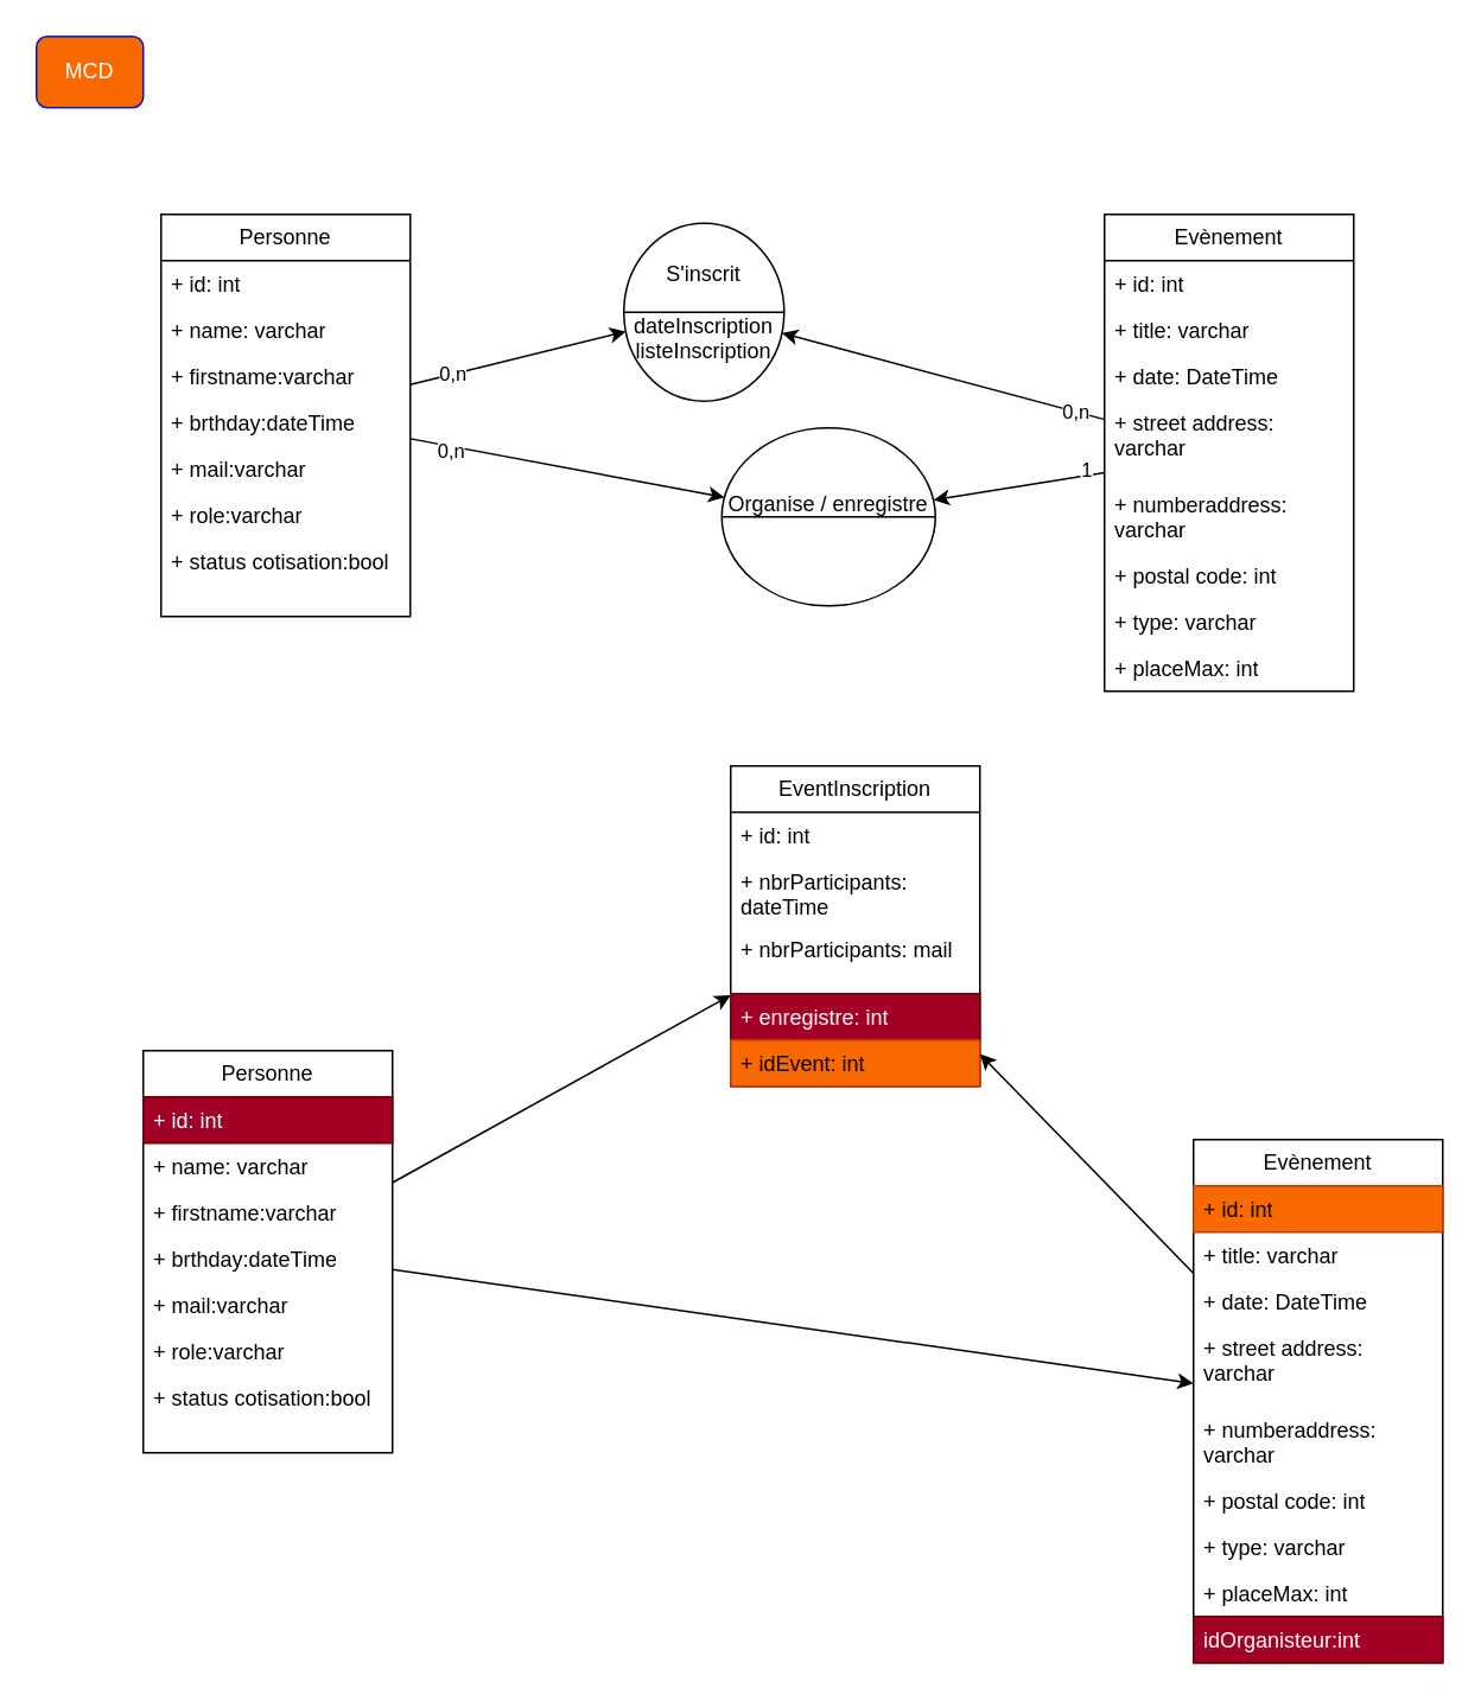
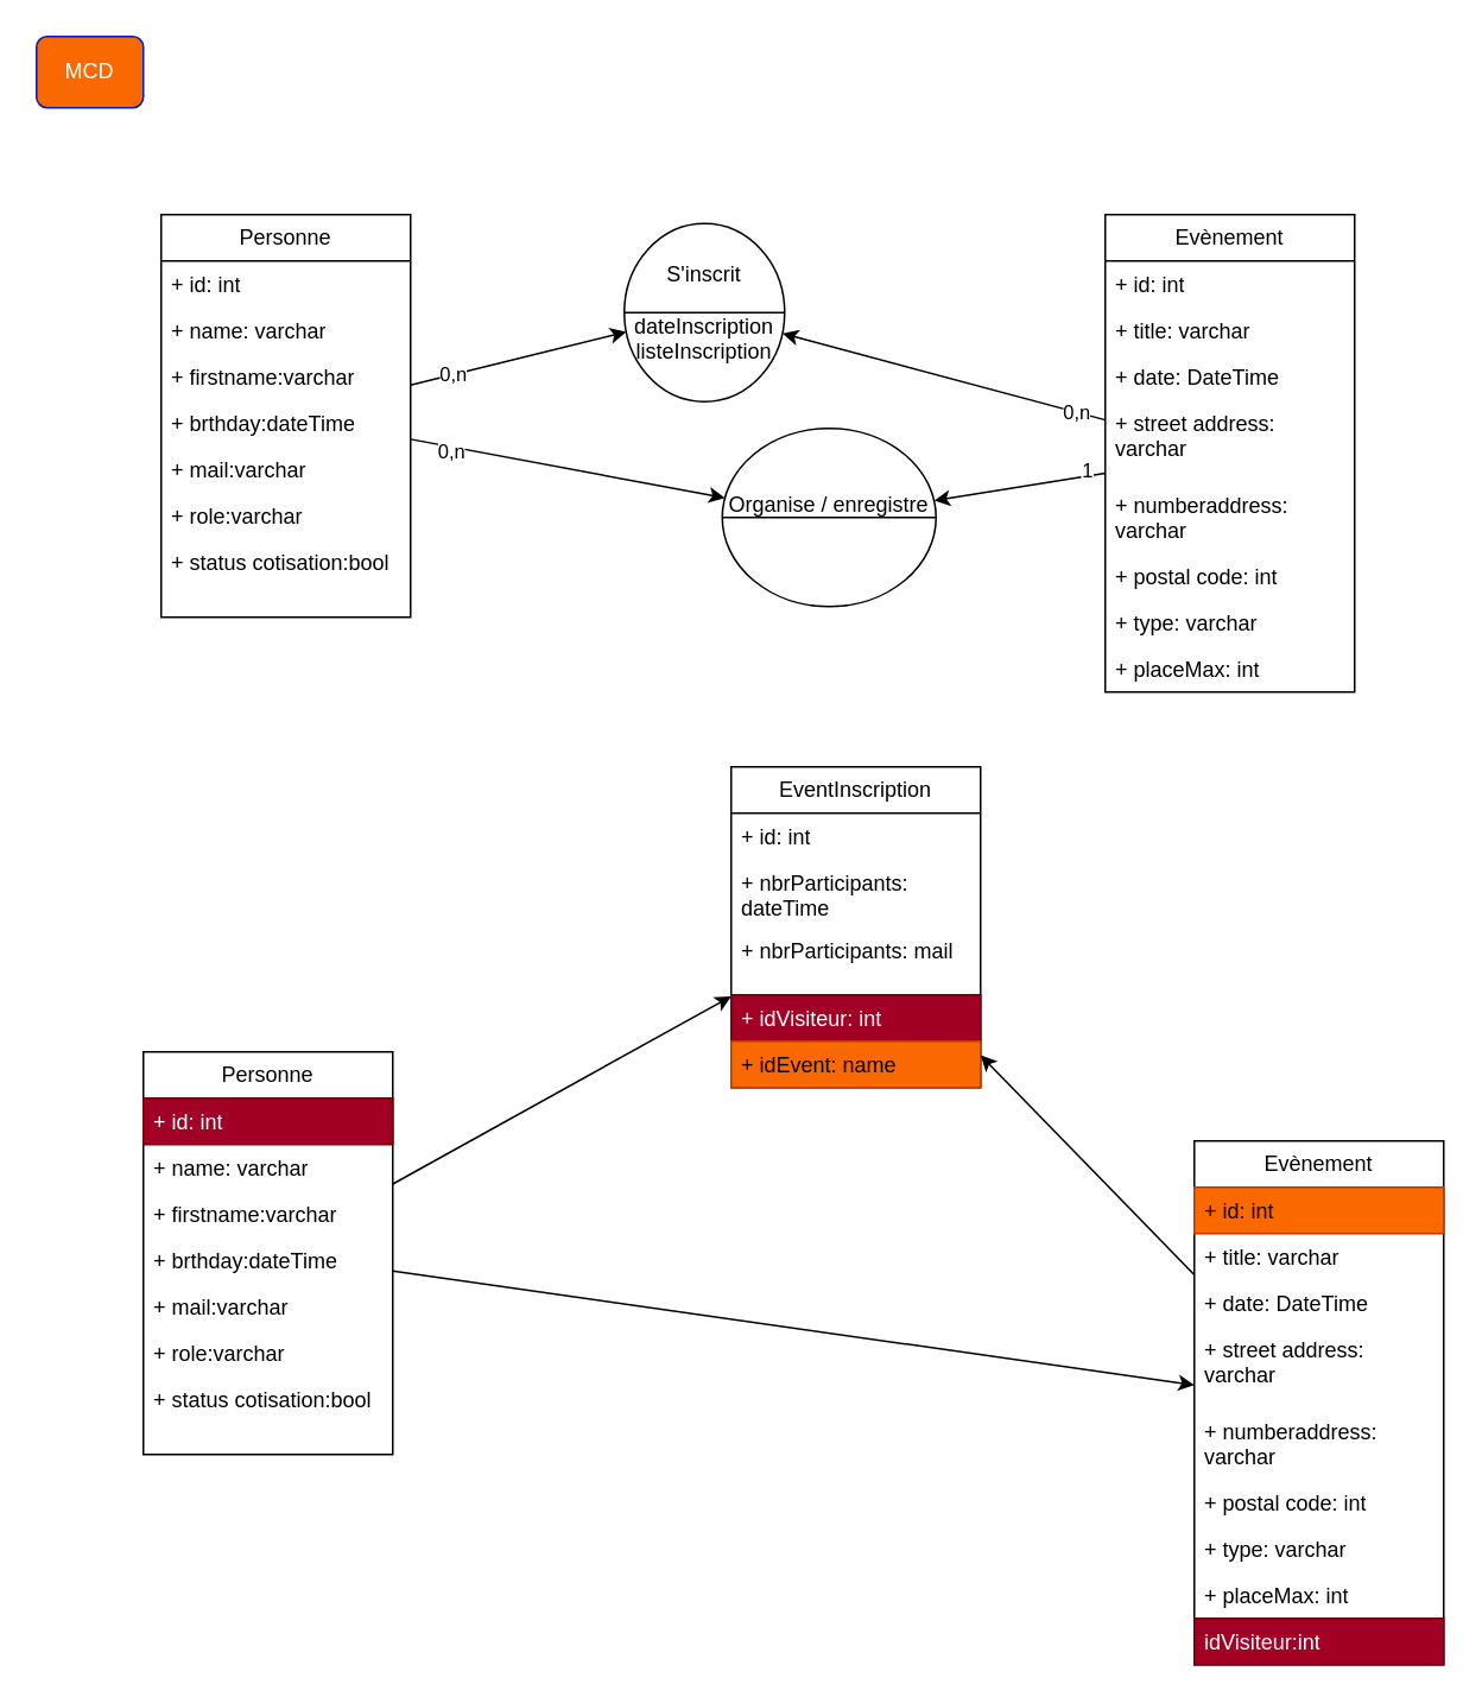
  <mxCell id="0" />
  <mxCell id="1" parent="0" />
  <mxCell id="2" value="Personne" style="swimlane;fontStyle=0;childLayout=stackLayout;horizontal=1;startSize=26;fillColor=none;horizontalStack=0;resizeParent=1;resizeParentMax=0;resizeLast=0;collapsible=1;marginBottom=0;whiteSpace=wrap;html=1;" vertex="1" parent="1"><mxGeometry x="90" y="120" width="140" height="226" as="geometry" /></mxCell>
  <mxCell id="3" value="+ id: int" style="text;strokeColor=none;fillColor=none;align=left;verticalAlign=top;spacingLeft=4;spacingRight=4;overflow=hidden;rotatable=0;points=[[0,0.5],[1,0.5]];portConstraint=eastwest;whiteSpace=wrap;html=1;" vertex="1" parent="2"><mxGeometry y="26" width="140" height="26" as="geometry" /></mxCell>
  <mxCell id="4" value="+ name: varchar" style="text;strokeColor=none;fillColor=none;align=left;verticalAlign=top;spacingLeft=4;spacingRight=4;overflow=hidden;rotatable=0;points=[[0,0.5],[1,0.5]];portConstraint=eastwest;whiteSpace=wrap;html=1;" vertex="1" parent="2"><mxGeometry y="52" width="140" height="26" as="geometry" /></mxCell>
  <mxCell id="5" value="+ firstname:varchar" style="text;strokeColor=none;fillColor=none;align=left;verticalAlign=top;spacingLeft=4;spacingRight=4;overflow=hidden;rotatable=0;points=[[0,0.5],[1,0.5]];portConstraint=eastwest;whiteSpace=wrap;html=1;" vertex="1" parent="2"><mxGeometry y="78" width="140" height="26" as="geometry" /></mxCell>
  <mxCell id="6" value="+ brthday:dateTime" style="text;strokeColor=none;fillColor=none;align=left;verticalAlign=top;spacingLeft=4;spacingRight=4;overflow=hidden;rotatable=0;points=[[0,0.5],[1,0.5]];portConstraint=eastwest;whiteSpace=wrap;html=1;" vertex="1" parent="2"><mxGeometry y="104" width="140" height="26" as="geometry" /></mxCell>
  <mxCell id="7" value="+ mail:varchar" style="text;strokeColor=none;fillColor=none;align=left;verticalAlign=top;spacingLeft=4;spacingRight=4;overflow=hidden;rotatable=0;points=[[0,0.5],[1,0.5]];portConstraint=eastwest;whiteSpace=wrap;html=1;" vertex="1" parent="2"><mxGeometry y="130" width="140" height="26" as="geometry" /></mxCell>
  <mxCell id="8" value="+ role:varchar" style="text;strokeColor=none;fillColor=none;align=left;verticalAlign=top;spacingLeft=4;spacingRight=4;overflow=hidden;rotatable=0;points=[[0,0.5],[1,0.5]];portConstraint=eastwest;whiteSpace=wrap;html=1;" vertex="1" parent="2"><mxGeometry y="156" width="140" height="26" as="geometry" /></mxCell>
  <mxCell id="9" value="+ status cotisation:bool" style="text;strokeColor=none;fillColor=none;align=left;verticalAlign=top;spacingLeft=4;spacingRight=4;overflow=hidden;rotatable=0;points=[[0,0.5],[1,0.5]];portConstraint=eastwest;whiteSpace=wrap;html=1;" vertex="1" parent="2"><mxGeometry y="182" width="140" height="44" as="geometry" /></mxCell>
  <mxCell id="10" value="Evènement" style="swimlane;fontStyle=0;childLayout=stackLayout;horizontal=1;startSize=26;fillColor=none;horizontalStack=0;resizeParent=1;resizeParentMax=0;resizeLast=0;collapsible=1;marginBottom=0;whiteSpace=wrap;html=1;" vertex="1" parent="1"><mxGeometry x="620" y="120" width="140" height="268" as="geometry" /></mxCell>
  <mxCell id="11" value="+ id: int" style="text;strokeColor=none;fillColor=none;align=left;verticalAlign=top;spacingLeft=4;spacingRight=4;overflow=hidden;rotatable=0;points=[[0,0.5],[1,0.5]];portConstraint=eastwest;whiteSpace=wrap;html=1;" vertex="1" parent="10"><mxGeometry y="26" width="140" height="26" as="geometry" /></mxCell>
  <mxCell id="12" value="+ title: varchar" style="text;strokeColor=none;fillColor=none;align=left;verticalAlign=top;spacingLeft=4;spacingRight=4;overflow=hidden;rotatable=0;points=[[0,0.5],[1,0.5]];portConstraint=eastwest;whiteSpace=wrap;html=1;" vertex="1" parent="10"><mxGeometry y="52" width="140" height="26" as="geometry" /></mxCell>
  <mxCell id="13" value="+ date: DateTime" style="text;strokeColor=none;fillColor=none;align=left;verticalAlign=top;spacingLeft=4;spacingRight=4;overflow=hidden;rotatable=0;points=[[0,0.5],[1,0.5]];portConstraint=eastwest;whiteSpace=wrap;html=1;" vertex="1" parent="10"><mxGeometry y="78" width="140" height="26" as="geometry" /></mxCell>
  <mxCell id="14" value="+ street address: varchar" style="text;strokeColor=none;fillColor=none;align=left;verticalAlign=top;spacingLeft=4;spacingRight=4;overflow=hidden;rotatable=0;points=[[0,0.5],[1,0.5]];portConstraint=eastwest;whiteSpace=wrap;html=1;" vertex="1" parent="10"><mxGeometry y="104" width="140" height="46" as="geometry" /></mxCell>
  <mxCell id="15" value="+ numberaddress: varchar" style="text;strokeColor=none;fillColor=none;align=left;verticalAlign=top;spacingLeft=4;spacingRight=4;overflow=hidden;rotatable=0;points=[[0,0.5],[1,0.5]];portConstraint=eastwest;whiteSpace=wrap;html=1;" vertex="1" parent="10"><mxGeometry y="150" width="140" height="40" as="geometry" /></mxCell>
  <mxCell id="16" value="+ postal code: int" style="text;strokeColor=none;fillColor=none;align=left;verticalAlign=top;spacingLeft=4;spacingRight=4;overflow=hidden;rotatable=0;points=[[0,0.5],[1,0.5]];portConstraint=eastwest;whiteSpace=wrap;html=1;" vertex="1" parent="10"><mxGeometry y="190" width="140" height="26" as="geometry" /></mxCell>
  <mxCell id="17" value="+ type: varchar" style="text;strokeColor=none;fillColor=none;align=left;verticalAlign=top;spacingLeft=4;spacingRight=4;overflow=hidden;rotatable=0;points=[[0,0.5],[1,0.5]];portConstraint=eastwest;whiteSpace=wrap;html=1;" vertex="1" parent="10"><mxGeometry y="216" width="140" height="26" as="geometry" /></mxCell>
  <mxCell id="18" value="+ placeMax: int" style="text;strokeColor=none;fillColor=none;align=left;verticalAlign=top;spacingLeft=4;spacingRight=4;overflow=hidden;rotatable=0;points=[[0,0.5],[1,0.5]];portConstraint=eastwest;whiteSpace=wrap;html=1;" vertex="1" parent="10"><mxGeometry y="242" width="140" height="26" as="geometry" /></mxCell>
  <mxCell id="19" value="S'inscrit&lt;div&gt;&lt;br&gt;&lt;/div&gt;&lt;div&gt;dateInscription&lt;/div&gt;&lt;div&gt;listeInscription&lt;/div&gt;" style="shape=lineEllipse;perimeter=ellipsePerimeter;whiteSpace=wrap;html=1;backgroundOutline=1;" vertex="1" parent="1"><mxGeometry x="350" y="125" width="90" height="100" as="geometry" /></mxCell>
  <mxCell id="20" value="" style="endArrow=classic;html=1;rounded=0;" edge="1" parent="1" source="2" target="19"><mxGeometry width="50" height="50" relative="1" as="geometry"><mxPoint x="410" y="330" as="sourcePoint" /><mxPoint x="460" y="280" as="targetPoint" /></mxGeometry></mxCell>
  <mxCell id="21" value="0,n" style="edgeLabel;html=1;align=center;verticalAlign=middle;resizable=0;points=[];" vertex="1" connectable="0" parent="20"><mxGeometry x="-0.61" relative="1" as="geometry"><mxPoint as="offset" /></mxGeometry></mxCell>
  <mxCell id="22" value="" style="endArrow=classic;html=1;rounded=0;" edge="1" parent="1" source="10" target="19"><mxGeometry width="50" height="50" relative="1" as="geometry"><mxPoint x="410" y="330" as="sourcePoint" /><mxPoint x="460" y="280" as="targetPoint" /></mxGeometry></mxCell>
  <mxCell id="23" value="0,n" style="edgeLabel;html=1;align=center;verticalAlign=middle;resizable=0;points=[];" vertex="1" connectable="0" parent="22"><mxGeometry x="-0.818" relative="1" as="geometry"><mxPoint as="offset" /></mxGeometry></mxCell>
  <mxCell id="24" value="Organise / enregistre&lt;div&gt;&lt;br&gt;&lt;/div&gt;" style="shape=lineEllipse;perimeter=ellipsePerimeter;whiteSpace=wrap;html=1;backgroundOutline=1;" vertex="1" parent="1"><mxGeometry x="405" y="240" width="120" height="100" as="geometry" /></mxCell>
  <mxCell id="25" value="" style="endArrow=classic;html=1;rounded=0;" edge="1" parent="1" source="2" target="24"><mxGeometry width="50" height="50" relative="1" as="geometry"><mxPoint x="410" y="330" as="sourcePoint" /><mxPoint x="460" y="280" as="targetPoint" /></mxGeometry></mxCell>
  <mxCell id="26" value="0,n" style="edgeLabel;html=1;align=center;verticalAlign=middle;resizable=0;points=[];" vertex="1" connectable="0" parent="25"><mxGeometry x="-0.739" y="-2" relative="1" as="geometry"><mxPoint as="offset" /></mxGeometry></mxCell>
  <mxCell id="27" value="" style="endArrow=classic;html=1;rounded=0;" edge="1" parent="1" source="10" target="24"><mxGeometry width="50" height="50" relative="1" as="geometry"><mxPoint x="230" y="340" as="sourcePoint" /><mxPoint x="381" y="311" as="targetPoint" /></mxGeometry></mxCell>
  <mxCell id="28" value="1" style="edgeLabel;html=1;align=center;verticalAlign=middle;resizable=0;points=[];" vertex="1" connectable="0" parent="27"><mxGeometry x="-0.796" y="-2" relative="1" as="geometry"><mxPoint y="-1" as="offset" /></mxGeometry></mxCell>
  <mxCell id="29" value="MCD" style="rounded=1;whiteSpace=wrap;html=1;fillColor=#fa6800;fontColor=#ffffff;strokeColor=#001DBC;" vertex="1" parent="1"><mxGeometry y="20" width="60" height="40" as="geometry" x="20" /></mxCell>
  <mxCell id="30" value="Personne" style="swimlane;fontStyle=0;childLayout=stackLayout;horizontal=1;startSize=26;fillColor=none;horizontalStack=0;resizeParent=1;resizeParentMax=0;resizeLast=0;collapsible=1;marginBottom=0;whiteSpace=wrap;html=1;" vertex="1" parent="1"><mxGeometry x="80" y="590" width="140" height="226" as="geometry" /></mxCell>
  <mxCell id="31" value="+ id: int" style="text;strokeColor=#6F0000;fillColor=#a20025;align=left;verticalAlign=top;spacingLeft=4;spacingRight=4;overflow=hidden;rotatable=0;points=[[0,0.5],[1,0.5]];portConstraint=eastwest;whiteSpace=wrap;html=1;fontColor=#ffffff;" vertex="1" parent="30"><mxGeometry y="26" width="140" height="26" as="geometry" /></mxCell>
  <mxCell id="32" value="+ name: varchar" style="text;strokeColor=none;fillColor=none;align=left;verticalAlign=top;spacingLeft=4;spacingRight=4;overflow=hidden;rotatable=0;points=[[0,0.5],[1,0.5]];portConstraint=eastwest;whiteSpace=wrap;html=1;" vertex="1" parent="30"><mxGeometry y="52" width="140" height="26" as="geometry" /></mxCell>
  <mxCell id="33" value="+ firstname:varchar" style="text;strokeColor=none;fillColor=none;align=left;verticalAlign=top;spacingLeft=4;spacingRight=4;overflow=hidden;rotatable=0;points=[[0,0.5],[1,0.5]];portConstraint=eastwest;whiteSpace=wrap;html=1;" vertex="1" parent="30"><mxGeometry y="78" width="140" height="26" as="geometry" /></mxCell>
  <mxCell id="34" value="+ brthday:dateTime" style="text;strokeColor=none;fillColor=none;align=left;verticalAlign=top;spacingLeft=4;spacingRight=4;overflow=hidden;rotatable=0;points=[[0,0.5],[1,0.5]];portConstraint=eastwest;whiteSpace=wrap;html=1;" vertex="1" parent="30"><mxGeometry y="104" width="140" height="26" as="geometry" /></mxCell>
  <mxCell id="35" value="+ mail:varchar" style="text;strokeColor=none;fillColor=none;align=left;verticalAlign=top;spacingLeft=4;spacingRight=4;overflow=hidden;rotatable=0;points=[[0,0.5],[1,0.5]];portConstraint=eastwest;whiteSpace=wrap;html=1;" vertex="1" parent="30"><mxGeometry y="130" width="140" height="26" as="geometry" /></mxCell>
  <mxCell id="36" value="+ role:varchar" style="text;strokeColor=none;fillColor=none;align=left;verticalAlign=top;spacingLeft=4;spacingRight=4;overflow=hidden;rotatable=0;points=[[0,0.5],[1,0.5]];portConstraint=eastwest;whiteSpace=wrap;html=1;" vertex="1" parent="30"><mxGeometry y="156" width="140" height="26" as="geometry" /></mxCell>
  <mxCell id="37" value="+ status cotisation:bool" style="text;strokeColor=none;fillColor=none;align=left;verticalAlign=top;spacingLeft=4;spacingRight=4;overflow=hidden;rotatable=0;points=[[0,0.5],[1,0.5]];portConstraint=eastwest;whiteSpace=wrap;html=1;" vertex="1" parent="30"><mxGeometry y="182" width="140" height="44" as="geometry" /></mxCell>
  <mxCell id="38" value="EventInscription" style="swimlane;fontStyle=0;childLayout=stackLayout;horizontal=1;startSize=26;horizontalStack=0;resizeParent=1;resizeParentMax=0;resizeLast=0;collapsible=1;marginBottom=0;whiteSpace=wrap;html=1;" vertex="1" parent="1"><mxGeometry x="410" y="430" width="140" height="180" as="geometry" /></mxCell>
  <mxCell id="39" value="+ id: int" style="text;strokeColor=none;fillColor=none;align=left;verticalAlign=top;spacingLeft=4;spacingRight=4;overflow=hidden;rotatable=0;points=[[0,0.5],[1,0.5]];portConstraint=eastwest;whiteSpace=wrap;html=1;" vertex="1" parent="38"><mxGeometry y="26" width="140" height="26" as="geometry" /></mxCell>
  <mxCell id="40" value="+ nbrParticipants: dateTime" style="text;strokeColor=none;fillColor=none;align=left;verticalAlign=top;spacingLeft=4;spacingRight=4;overflow=hidden;rotatable=0;points=[[0,0.5],[1,0.5]];portConstraint=eastwest;whiteSpace=wrap;html=1;" vertex="1" parent="38"><mxGeometry y="52" width="140" height="38" as="geometry" /></mxCell>
  <mxCell id="41" value="+ nbrParticipants: mail" style="text;strokeColor=none;fillColor=none;align=left;verticalAlign=top;spacingLeft=4;spacingRight=4;overflow=hidden;rotatable=0;points=[[0,0.5],[1,0.5]];portConstraint=eastwest;whiteSpace=wrap;html=1;" vertex="1" parent="38"><mxGeometry y="90" width="140" height="38" as="geometry" /></mxCell>
- <mxCell id="42" value="+ enregistre: int" style="text;strokeColor=#6F0000;fillColor=#a20025;align=left;verticalAlign=top;spacingLeft=4;spacingRight=4;overflow=hidden;rotatable=0;points=[[0,0.5],[1,0.5]];portConstraint=eastwest;whiteSpace=wrap;html=1;fontColor=#ffffff;" vertex="1" parent="38"><mxGeometry y="128" width="140" height="26" as="geometry" /></mxCell>
- <mxCell id="43" value="+ idEvent: int" style="text;strokeColor=#C73500;fillColor=#fa6800;align=left;verticalAlign=top;spacingLeft=4;spacingRight=4;overflow=hidden;rotatable=0;points=[[0,0.5],[1,0.5]];portConstraint=eastwest;whiteSpace=wrap;html=1;fontColor=#000000;" vertex="1" parent="38"><mxGeometry y="154" width="140" height="26" as="geometry" /></mxCell>
+ <mxCell id="42" value="+ idVisiteur: int" style="text;strokeColor=#6F0000;fillColor=#a20025;align=left;verticalAlign=top;spacingLeft=4;spacingRight=4;overflow=hidden;rotatable=0;points=[[0,0.5],[1,0.5]];portConstraint=eastwest;whiteSpace=wrap;html=1;fontColor=#ffffff;" vertex="1" parent="38"><mxGeometry y="128" width="140" height="26" as="geometry" /></mxCell>
+ <mxCell id="43" value="+ idEvent: name" style="text;strokeColor=#C73500;fillColor=#fa6800;align=left;verticalAlign=top;spacingLeft=4;spacingRight=4;overflow=hidden;rotatable=0;points=[[0,0.5],[1,0.5]];portConstraint=eastwest;whiteSpace=wrap;html=1;fontColor=#000000;" vertex="1" parent="38"><mxGeometry y="154" width="140" height="26" as="geometry" /></mxCell>
  <mxCell id="44" value="Evènement" style="swimlane;fontStyle=0;childLayout=stackLayout;horizontal=1;startSize=26;fillColor=none;horizontalStack=0;resizeParent=1;resizeParentMax=0;resizeLast=0;collapsible=1;marginBottom=0;whiteSpace=wrap;html=1;" vertex="1" parent="1"><mxGeometry x="670" y="640" width="140" height="294" as="geometry" /></mxCell>
  <mxCell id="45" value="+ id: int" style="text;strokeColor=#C73500;fillColor=#fa6800;align=left;verticalAlign=top;spacingLeft=4;spacingRight=4;overflow=hidden;rotatable=0;points=[[0,0.5],[1,0.5]];portConstraint=eastwest;whiteSpace=wrap;html=1;fontColor=#000000;" vertex="1" parent="44"><mxGeometry y="26" width="140" height="26" as="geometry" /></mxCell>
  <mxCell id="46" value="+ title: varchar" style="text;strokeColor=none;fillColor=none;align=left;verticalAlign=top;spacingLeft=4;spacingRight=4;overflow=hidden;rotatable=0;points=[[0,0.5],[1,0.5]];portConstraint=eastwest;whiteSpace=wrap;html=1;" vertex="1" parent="44"><mxGeometry y="52" width="140" height="26" as="geometry" /></mxCell>
  <mxCell id="47" value="+ date: DateTime" style="text;strokeColor=none;fillColor=none;align=left;verticalAlign=top;spacingLeft=4;spacingRight=4;overflow=hidden;rotatable=0;points=[[0,0.5],[1,0.5]];portConstraint=eastwest;whiteSpace=wrap;html=1;" vertex="1" parent="44"><mxGeometry y="78" width="140" height="26" as="geometry" /></mxCell>
  <mxCell id="48" value="+ street address: varchar" style="text;strokeColor=none;fillColor=none;align=left;verticalAlign=top;spacingLeft=4;spacingRight=4;overflow=hidden;rotatable=0;points=[[0,0.5],[1,0.5]];portConstraint=eastwest;whiteSpace=wrap;html=1;" vertex="1" parent="44"><mxGeometry y="104" width="140" height="46" as="geometry" /></mxCell>
  <mxCell id="49" value="+ numberaddress: varchar" style="text;strokeColor=none;fillColor=none;align=left;verticalAlign=top;spacingLeft=4;spacingRight=4;overflow=hidden;rotatable=0;points=[[0,0.5],[1,0.5]];portConstraint=eastwest;whiteSpace=wrap;html=1;" vertex="1" parent="44"><mxGeometry y="150" width="140" height="40" as="geometry" /></mxCell>
  <mxCell id="50" value="+ postal code: int" style="text;strokeColor=none;fillColor=none;align=left;verticalAlign=top;spacingLeft=4;spacingRight=4;overflow=hidden;rotatable=0;points=[[0,0.5],[1,0.5]];portConstraint=eastwest;whiteSpace=wrap;html=1;" vertex="1" parent="44"><mxGeometry y="190" width="140" height="26" as="geometry" /></mxCell>
  <mxCell id="51" value="+ type: varchar" style="text;strokeColor=none;fillColor=none;align=left;verticalAlign=top;spacingLeft=4;spacingRight=4;overflow=hidden;rotatable=0;points=[[0,0.5],[1,0.5]];portConstraint=eastwest;whiteSpace=wrap;html=1;" vertex="1" parent="44"><mxGeometry y="216" width="140" height="26" as="geometry" /></mxCell>
  <mxCell id="52" value="+ placeMax: int" style="text;strokeColor=none;fillColor=none;align=left;verticalAlign=top;spacingLeft=4;spacingRight=4;overflow=hidden;rotatable=0;points=[[0,0.5],[1,0.5]];portConstraint=eastwest;whiteSpace=wrap;html=1;" vertex="1" parent="44"><mxGeometry y="242" width="140" height="26" as="geometry" /></mxCell>
- <mxCell id="53" value="idOrganisteur:int" style="text;strokeColor=#6F0000;fillColor=#a20025;align=left;verticalAlign=top;spacingLeft=4;spacingRight=4;overflow=hidden;rotatable=0;points=[[0,0.5],[1,0.5]];portConstraint=eastwest;whiteSpace=wrap;html=1;fontColor=#ffffff;" vertex="1" parent="44"><mxGeometry y="268" width="140" height="26" as="geometry" /></mxCell>
+ <mxCell id="53" value="idVisiteur:int" style="text;strokeColor=#6F0000;fillColor=#a20025;align=left;verticalAlign=top;spacingLeft=4;spacingRight=4;overflow=hidden;rotatable=0;points=[[0,0.5],[1,0.5]];portConstraint=eastwest;whiteSpace=wrap;html=1;fontColor=#ffffff;" vertex="1" parent="44"><mxGeometry y="268" width="140" height="26" as="geometry" /></mxCell>
  <mxCell id="54" value="" style="endArrow=classic;html=1;rounded=0;" edge="1" parent="1" source="30" target="38"><mxGeometry width="50" height="50" relative="1" as="geometry"><mxPoint x="230" y="543" as="sourcePoint" /><mxPoint x="372" y="497" as="targetPoint" /></mxGeometry></mxCell>
  <mxCell id="55" value="" style="endArrow=classic;html=1;rounded=0;" edge="1" parent="1" source="44" target="38"><mxGeometry width="50" height="50" relative="1" as="geometry"><mxPoint x="560" y="627" as="sourcePoint" /><mxPoint x="750" y="590" as="targetPoint" /></mxGeometry></mxCell>
  <mxCell id="56" value="" style="endArrow=classic;html=1;rounded=0;" edge="1" parent="1" source="30" target="44"><mxGeometry width="50" height="50" relative="1" as="geometry"><mxPoint x="250" y="816" as="sourcePoint" /><mxPoint x="440" y="711" as="targetPoint" /></mxGeometry></mxCell>
